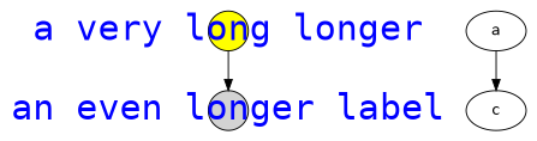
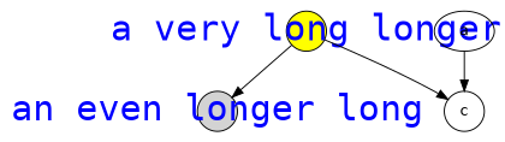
  digraph {
    fontname="DejaVu Sans Mono"
    node [fontname="DejaVu Sans Mono"]
    edge [fontname="DejaVu Sans Mono"]
    n1 [fillcolor=yellow fixedsize=true fontcolor=blue fontsize=32 label="a very long longer" margin=0 shape=circle style=filled width=0.5]
-   n2 [fixedsize=shape fontcolor=blue fontsize=32 label="an even longer label" margin=0 shape=circle style=filled width=0.5]
-   c
+   n2 [fixedsize=shape fontcolor=blue fontsize=32 label="an even longer long" margin=0 shape=circle style=filled width=0.5]
+   c [shape=circle]
    a
    subgraph sub_1 {
      n1
      n2
    }
    n1 -> n2
+   n1 -> c
    a -> c
  }
